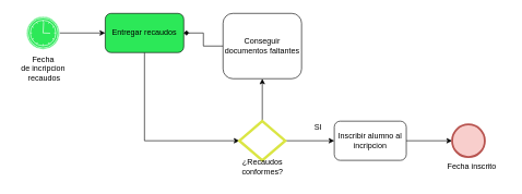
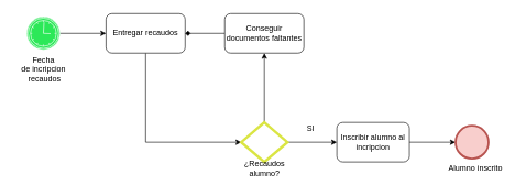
  <mxCell id="0" />
  <mxCell id="1" parent="0" />
  <mxCell id="2" style="edgeStyle=orthogonalEdgeStyle;rounded=0;orthogonalLoop=1;jettySize=auto;html=1;entryX=0;entryY=0.5;entryDx=0;entryDy=0;" edge="1" parent="1" source="3" target="5"><mxGeometry relative="1" as="geometry" /></mxCell>
  <mxCell id="3" value="" style="points=[[0.145,0.145,0],[0.5,0,0],[0.855,0.145,0],[1,0.5,0],[0.855,0.855,0],[0.5,1,0],[0.145,0.855,0],[0,0.5,0]];shape=mxgraph.bpmn.event;html=1;verticalLabelPosition=bottom;labelBackgroundColor=#ffffff;verticalAlign=top;align=center;perimeter=ellipsePerimeter;outlineConnect=0;aspect=fixed;outline=catching;symbol=timer;fillColor=#2CE858;strokeColor=#ffffff;" vertex="1" parent="1"><mxGeometry x="40" y="25" width="50" height="50" as="geometry" /></mxCell>
  <mxCell id="4" style="edgeStyle=orthogonalEdgeStyle;rounded=0;orthogonalLoop=1;jettySize=auto;html=1;exitX=0.5;exitY=1;exitDx=0;exitDy=0;entryX=0;entryY=0.5;entryDx=0;entryDy=0;" edge="1" parent="1" source="5" target="10"><mxGeometry relative="1" as="geometry" /></mxCell>
- <mxCell id="5" value="Entregar recaudos" style="rounded=1;whiteSpace=wrap;html=1;fillColor=#2ce858;" vertex="1" parent="1"><mxGeometry x="160" y="20" width="120" height="60" as="geometry" /></mxCell>
+ <mxCell id="5" value="Entregar recaudos" style="rounded=1;whiteSpace=wrap;html=1;" vertex="1" parent="1"><mxGeometry x="160" y="20" width="120" height="60" as="geometry" /></mxCell>
  <mxCell id="6" style="edgeStyle=orthogonalEdgeStyle;rounded=0;orthogonalLoop=1;jettySize=auto;html=1;exitX=0;exitY=0.5;exitDx=0;exitDy=0;entryX=1;entryY=0.5;entryDx=0;entryDy=0;endArrow=diamond;" edge="1" parent="1" source="7" target="5"><mxGeometry relative="1" as="geometry" /></mxCell>
- <mxCell id="7" value="Conseguir documentos faltantes" style="rounded=1;whiteSpace=wrap;html=1;" vertex="1" parent="1"><mxGeometry x="340" y="20" width="120" height="100" as="geometry" /></mxCell>
+ <mxCell id="7" value="Conseguir documentos faltantes" style="rounded=1;whiteSpace=wrap;html=1;" vertex="1" parent="1"><mxGeometry x="340" y="20" width="120" height="60" as="geometry" /></mxCell>
  <mxCell id="8" style="edgeStyle=orthogonalEdgeStyle;rounded=0;orthogonalLoop=1;jettySize=auto;html=1;exitX=0.5;exitY=0;exitDx=0;exitDy=0;entryX=0.5;entryY=1;entryDx=0;entryDy=0;" edge="1" parent="1" source="10" target="7"><mxGeometry relative="1" as="geometry" /></mxCell>
  <mxCell id="9" style="edgeStyle=orthogonalEdgeStyle;rounded=0;orthogonalLoop=1;jettySize=auto;html=1;exitX=1;exitY=0.5;exitDx=0;exitDy=0;entryX=0;entryY=0.5;entryDx=0;entryDy=0;" edge="1" parent="1" source="10" target="12"><mxGeometry relative="1" as="geometry" /></mxCell>
  <mxCell id="10" value="" style="rhombus;whiteSpace=wrap;html=1;strokeColor=#dae543;strokeWidth=4;" vertex="1" parent="1"><mxGeometry x="365" y="185" width="70" height="60" as="geometry" /></mxCell>
  <mxCell id="11" style="edgeStyle=orthogonalEdgeStyle;rounded=0;orthogonalLoop=1;jettySize=auto;html=1;entryX=0;entryY=0.5;entryDx=0;entryDy=0;" edge="1" parent="1" source="12" target="13"><mxGeometry relative="1" as="geometry" /></mxCell>
  <mxCell id="12" value="Inscribir alumno al incripcion" style="rounded=1;whiteSpace=wrap;html=1;" vertex="1" parent="1"><mxGeometry x="510" y="185" width="110" height="60" as="geometry" /></mxCell>
  <mxCell id="13" value="" style="ellipse;whiteSpace=wrap;html=1;aspect=fixed;strokeColor=#b85450;strokeWidth=3;fillColor=#f8cecc;" vertex="1" parent="1"><mxGeometry x="690" y="190" width="50" height="50" as="geometry" /></mxCell>
- <mxCell id="14" value="SI" style="text;html=1;align=center;verticalAlign=middle;resizable=0;points=[];autosize=1;strokeColor=none;fillColor=none;" vertex="1" parent="1"><mxGeometry x="470" y="180" width="30" height="30" as="geometry" /></mxCell>
- <mxCell id="15" value="Fecha inscrito" style="text;html=1;align=center;verticalAlign=middle;resizable=0;points=[];autosize=1;strokeColor=none;fillColor=none;" vertex="1" parent="1"><mxGeometry x="665" y="240" width="110" height="30" as="geometry" /></mxCell>
- <mxCell id="16" value="¿Recaudos &lt;br&gt;conformes?" style="text;html=1;align=center;verticalAlign=middle;resizable=0;points=[];autosize=1;strokeColor=none;fillColor=none;" vertex="1" parent="1"><mxGeometry x="355" y="235" width="90" height="40" as="geometry" /></mxCell>
+ <mxCell id="14" value="SI" style="text;html=1;align=center;verticalAlign=middle;resizable=0;points=[];autosize=1;strokeColor=none;fillColor=none;" vertex="1" parent="1"><mxGeometry x="455" y="180" width="30" height="30" as="geometry" /></mxCell>
+ <mxCell id="15" value="Alumno inscrito" style="text;html=1;align=center;verticalAlign=middle;resizable=0;points=[];autosize=1;strokeColor=none;fillColor=none;" vertex="1" parent="1"><mxGeometry x="665" y="240" width="110" height="30" as="geometry" /></mxCell>
+ <mxCell id="16" value="¿Recaudos &lt;br&gt;alumno?" style="text;html=1;align=center;verticalAlign=middle;resizable=0;points=[];autosize=1;strokeColor=none;fillColor=none;" vertex="1" parent="1"><mxGeometry x="355" y="235" width="90" height="40" as="geometry" /></mxCell>
  <mxCell id="17" value="Fecha &lt;br&gt;de incripcion&lt;br&gt;&amp;nbsp;recaudos" style="text;html=1;align=center;verticalAlign=middle;resizable=0;points=[];autosize=1;strokeColor=none;fillColor=none;" vertex="1" parent="1"><mxGeometry x="20" y="75" width="90" height="60" as="geometry" /></mxCell>
